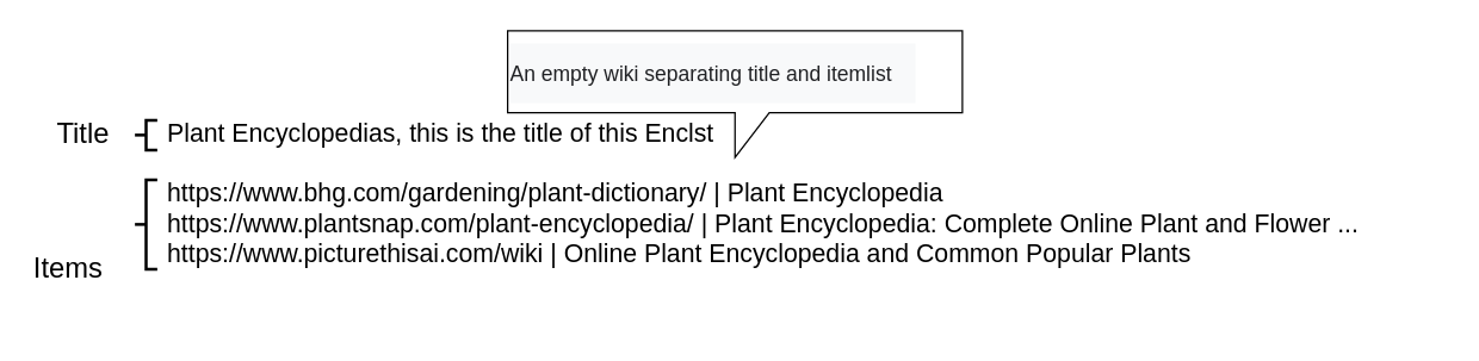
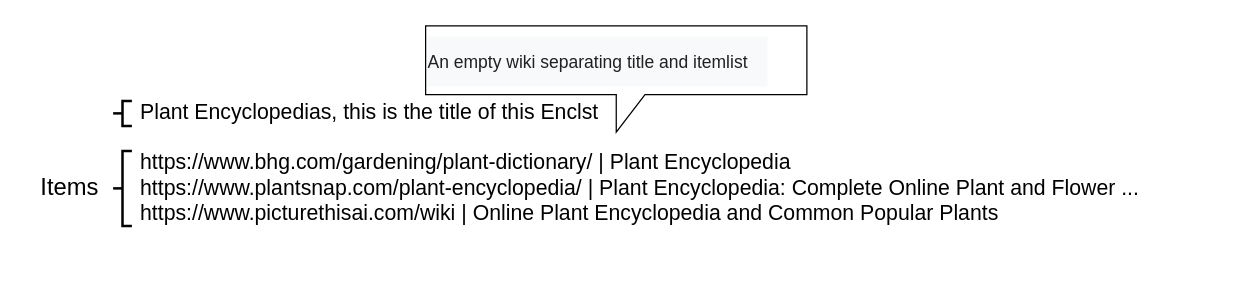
  <mxCell id="0" />
  <mxCell id="1" parent="0" />
  <mxCell id="2" value="&lt;div style=&quot;font-size: 17px;&quot;&gt;Plant Encyclopedias, this is the title of this Enclst&lt;/div&gt;&lt;div style=&quot;font-size: 17px;&quot;&gt;&lt;br style=&quot;font-size: 17px;&quot;&gt;&lt;/div&gt;&lt;div style=&quot;font-size: 17px;&quot;&gt;https://www.bhg.com/gardening/plant-dictionary/ | Plant Encyclopedia&lt;/div&gt;&lt;div style=&quot;font-size: 17px;&quot;&gt;https://www.plantsnap.com/plant-encyclopedia/ | Plant Encyclopedia: Complete Online Plant and Flower ...&lt;/div&gt;&lt;div style=&quot;font-size: 17px;&quot;&gt;https://www.picturethisai.com/wiki | Online Plant Encyclopedia and Common Popular Plants&lt;/div&gt;" style="text;strokeColor=none;align=left;fillColor=none;html=1;verticalAlign=middle;whiteSpace=wrap;rounded=0;fontSize=17;" vertex="1" parent="1"><mxGeometry x="110" y="40" width="860" height="180" as="geometry" /></mxCell>
  <mxCell id="3" value="" style="strokeWidth=2;html=1;shape=mxgraph.flowchart.annotation_2;align=left;labelPosition=right;pointerEvents=1;" vertex="1" parent="1"><mxGeometry x="90" y="120" width="15" height="60" as="geometry" /></mxCell>
- <mxCell id="4" value="&lt;font style=&quot;font-size: 19px;&quot;&gt;Items&lt;/font&gt;" style="text;html=1;align=center;verticalAlign=middle;resizable=0;points=[];autosize=1;strokeColor=none;fillColor=none;" vertex="1" parent="1"><mxGeometry x="10" y="160" width="70" height="40" as="geometry" /></mxCell>
+ <mxCell id="4" value="&lt;font style=&quot;font-size: 19px;&quot;&gt;Items&lt;/font&gt;" style="text;html=1;align=center;verticalAlign=middle;resizable=0;points=[];autosize=1;strokeColor=none;fillColor=none;" vertex="1" parent="1"><mxGeometry x="20" y="130" width="70" height="40" as="geometry" /></mxCell>
  <mxCell id="5" value="" style="strokeWidth=2;html=1;shape=mxgraph.flowchart.annotation_2;align=left;labelPosition=right;pointerEvents=1;" vertex="1" parent="1"><mxGeometry x="90" y="80" width="15" height="20" as="geometry" /></mxCell>
- <mxCell id="6" value="&lt;font style=&quot;font-size: 19px;&quot;&gt;Title&lt;/font&gt;" style="text;html=1;align=center;verticalAlign=middle;resizable=0;points=[];autosize=1;strokeColor=none;fillColor=none;" vertex="1" parent="1"><mxGeometry x="25" y="70" width="60" height="40" as="geometry" /></mxCell>
  <mxCell id="7" value="&lt;pre style=&quot;unicode-bidi: isolate; line-height: 36px; background-color: rgb(248, 249, 250); border: none; padding: 2px 0.14em 2px 0px; position: relative; margin-top: -2px; margin-bottom: -2px; resize: none; font-family: inherit; overflow: hidden; width: 270px; text-wrap: wrap; overflow-wrap: break-word; color: rgb(32, 33, 36); font-size: 14px;&quot; dir=&quot;ltr&quot; data-ved=&quot;2ahUKEwjf5fT6gPaEAxWepVYBHVNjAq4Q3ewLegQIBRAU&quot; id=&quot;tw-target-text&quot; data-placeholder=&quot;翻訳&quot; class=&quot;tw-data-text tw-text-large tw-ta&quot;&gt;&lt;span style=&quot;font-size: 14px;&quot; lang=&quot;en&quot; class=&quot;Y2IQFc&quot;&gt;&lt;font style=&quot;font-size: 14px;&quot;&gt;An empty wiki separating title and itemlist&lt;/font&gt;&lt;/span&gt;&lt;/pre&gt;" style="shape=callout;whiteSpace=wrap;html=1;perimeter=calloutPerimeter;align=left;fontSize=14;base=23;" vertex="1" parent="1"><mxGeometry x="340" y="20" width="305" height="85" as="geometry" /></mxCell>
